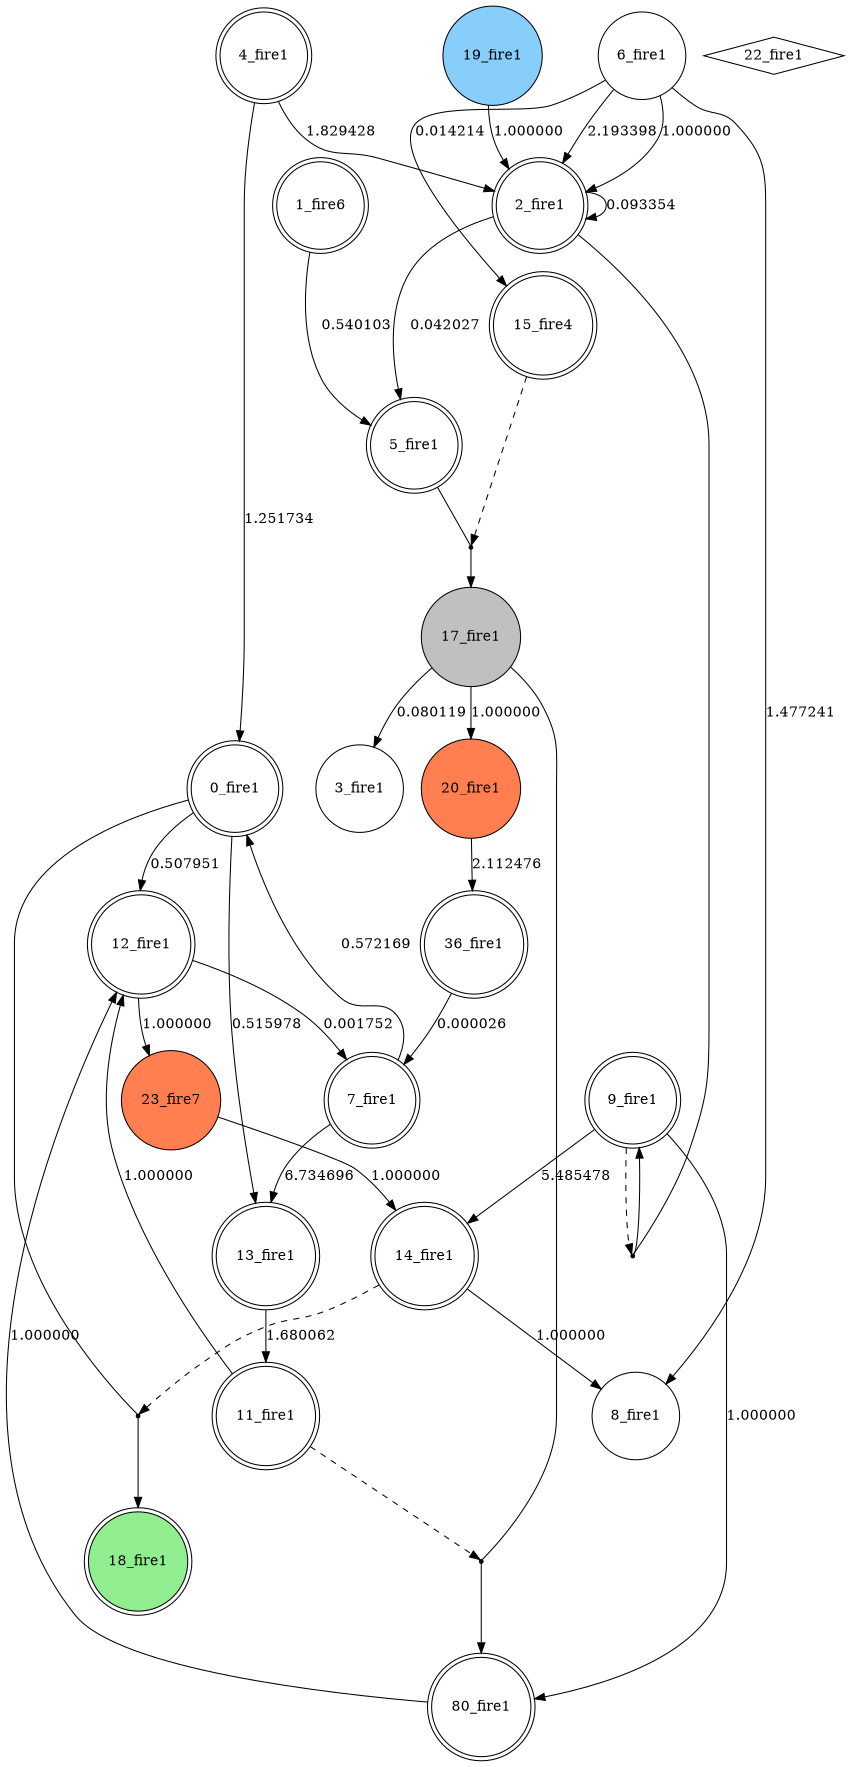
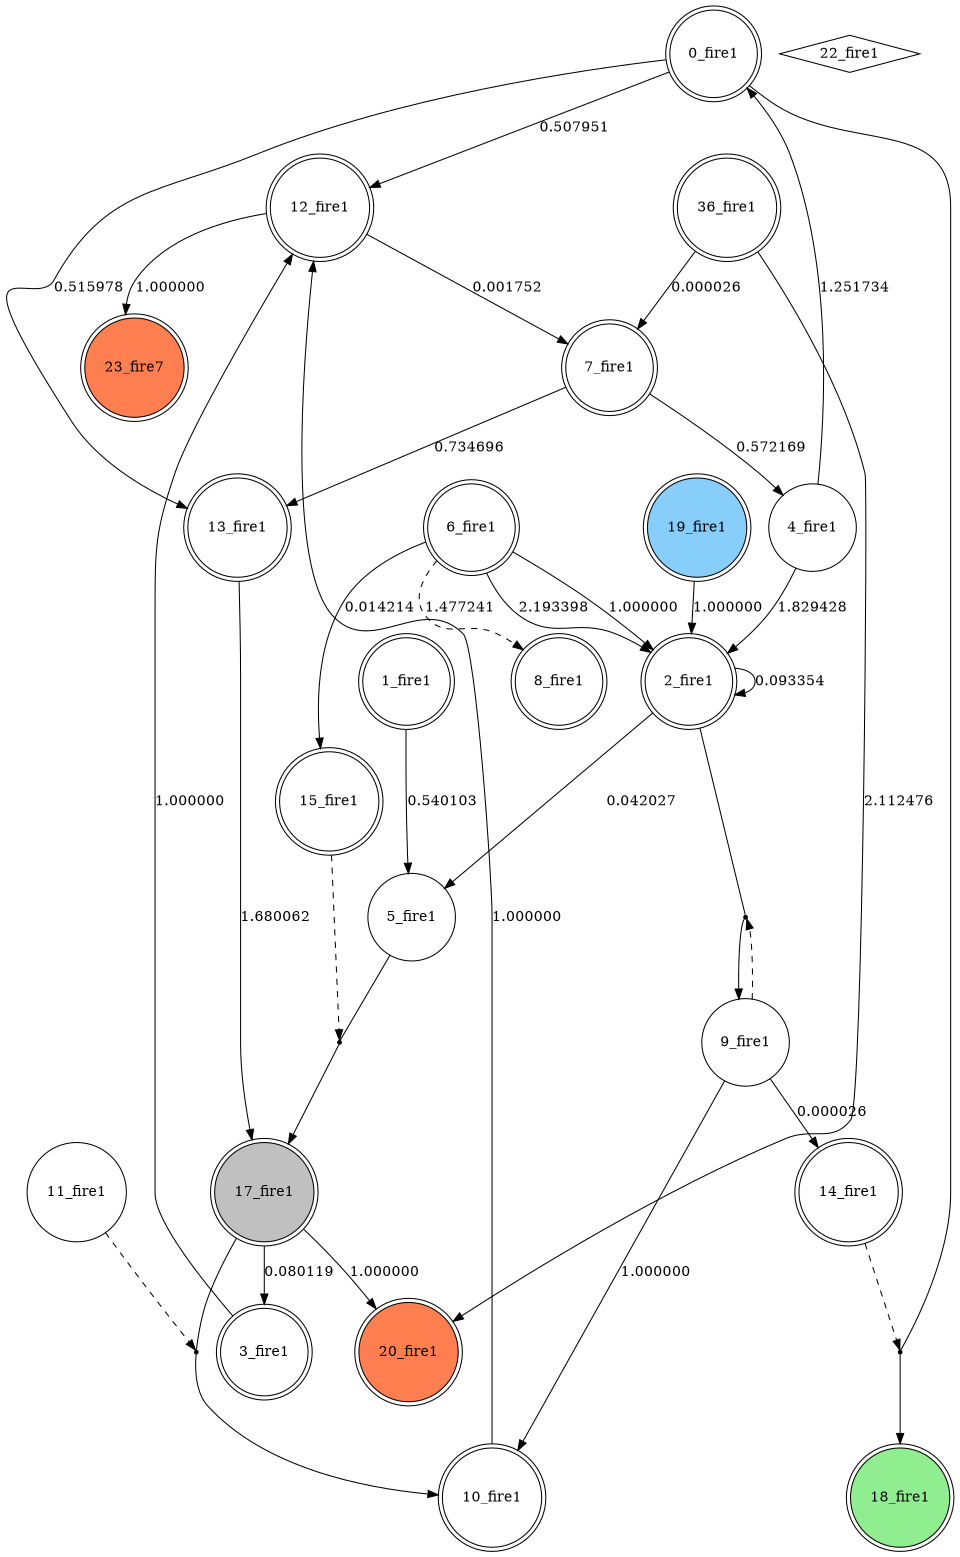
  digraph {
    node [shape=doublecircle]
    n1 [label="0_fire1"]
    n2 [label="12_fire1"]
    n3 [label="13_fire1"]
    27 [shape=point]
    n5 [label="7_fire1"]
-   n6 [fillcolor=coral label="23_fire7" shape=circle style=filled]
-   n7 [fillcolor=gray label="17_fire1" shape=circle style=filled]
+   n6 [fillcolor=coral label="23_fire7" style=filled]
+   n7 [fillcolor=gray label="17_fire1" style=filled]
    n8 [fillcolor=lightgreen label="18_fire1" style=filled]
-   n9 [label="1_fire6"]
-   n10 [label="5_fire1"]
+   n9 [label="1_fire1"]
+   n10 [label="5_fire1" shape=circle]
    24 [shape=point]
    n12 [label="2_fire1"]
    26 [shape=point]
-   n14 [label="9_fire1"]
-   n15 [label="3_fire1" shape=circle]
-   n16 [label="4_fire1"]
-   n17 [label="6_fire1" shape=circle]
-   n18 [label="8_fire1" shape=circle]
-   n19 [label="15_fire4"]
-   n20 [label="80_fire1"]
+   n14 [label="9_fire1" shape=circle]
+   n15 [label="3_fire1"]
+   n16 [label="4_fire1" shape=circle]
+   n17 [label="6_fire1"]
+   n18 [label="8_fire1"]
+   n19 [label="15_fire1"]
+   n20 [label="10_fire1"]
    n21 [label="14_fire1"]
-   n22 [label="11_fire1"]
+   n22 [label="11_fire1" shape=circle]
    25 [shape=point]
-   n24 [fillcolor=coral label="20_fire1" shape=circle style=filled]
+   n24 [fillcolor=coral label="20_fire1" style=filled]
    n25 [label="36_fire1"]
-   n26 [fillcolor=lightskyblue label="19_fire1" shape=circle style=filled]
+   n26 [fillcolor=lightskyblue label="19_fire1" style=filled]
    n27 [label="22_fire1" shape=diamond]
    n1 -> n2 [label=0.507951]
    n1 -> n3 [label=0.515978]
    n1 -> 27 [dir=none]
    n2 -> n5 [label=0.001752]
    n2 -> n6 [label=1.000000]
-   n3 -> n22 [label=1.680062]
+   n3 -> n7 [label=1.680062]
    27 -> n8
-   n5 -> n1 [label=0.572169]
-   n5 -> n3 [label=6.734696]
-   n6 -> n21 [label=1.000000]
+   n5 -> n16 [label=0.572169]
+   n5 -> n3 [label=0.734696]
    n7 -> n15 [label=0.080119]
    n7 -> 25 [dir=none]
    n7 -> n24 [label=1.000000]
    n9 -> n10 [label=0.540103]
    n10 -> 24 [dir=none]
    24 -> n7
    n12 -> n10 [label=0.042027]
    n12 -> n12 [label=0.093354]
    n12 -> 26 [dir=none]
    26 -> n14
    n14 -> 26 [style=dashed]
    n14 -> n20 [label=1.000000]
-   n14 -> n21 [label=5.485478]
-   n22 -> n2 [label=1.000000]
+   n14 -> n21 [label=0.000026]
+   n15 -> n2 [label=1.000000]
    n16 -> n1 [label=1.251734]
    n16 -> n12 [label=1.829428]
    n17 -> n12 [label=2.193398]
    n17 -> n12 [label=1.000000]
-   n17 -> n18 [label=1.477241]
+   n17 -> n18 [label=1.477241 style=dashed]
    n17 -> n19 [label=0.014214]
    n19 -> 24 [style=dashed]
    n20 -> n2 [label=1.000000]
    n21 -> 27 [style=dashed]
-   n21 -> n18 [label=1.000000]
    n22 -> 25 [style=dashed]
    25 -> n20
    n25 -> n5 [label=0.000026]
-   n24 -> n25 [label=2.112476]
+   n25 -> n24 [label=2.112476]
    n26 -> n12 [label=1.000000]
  }
